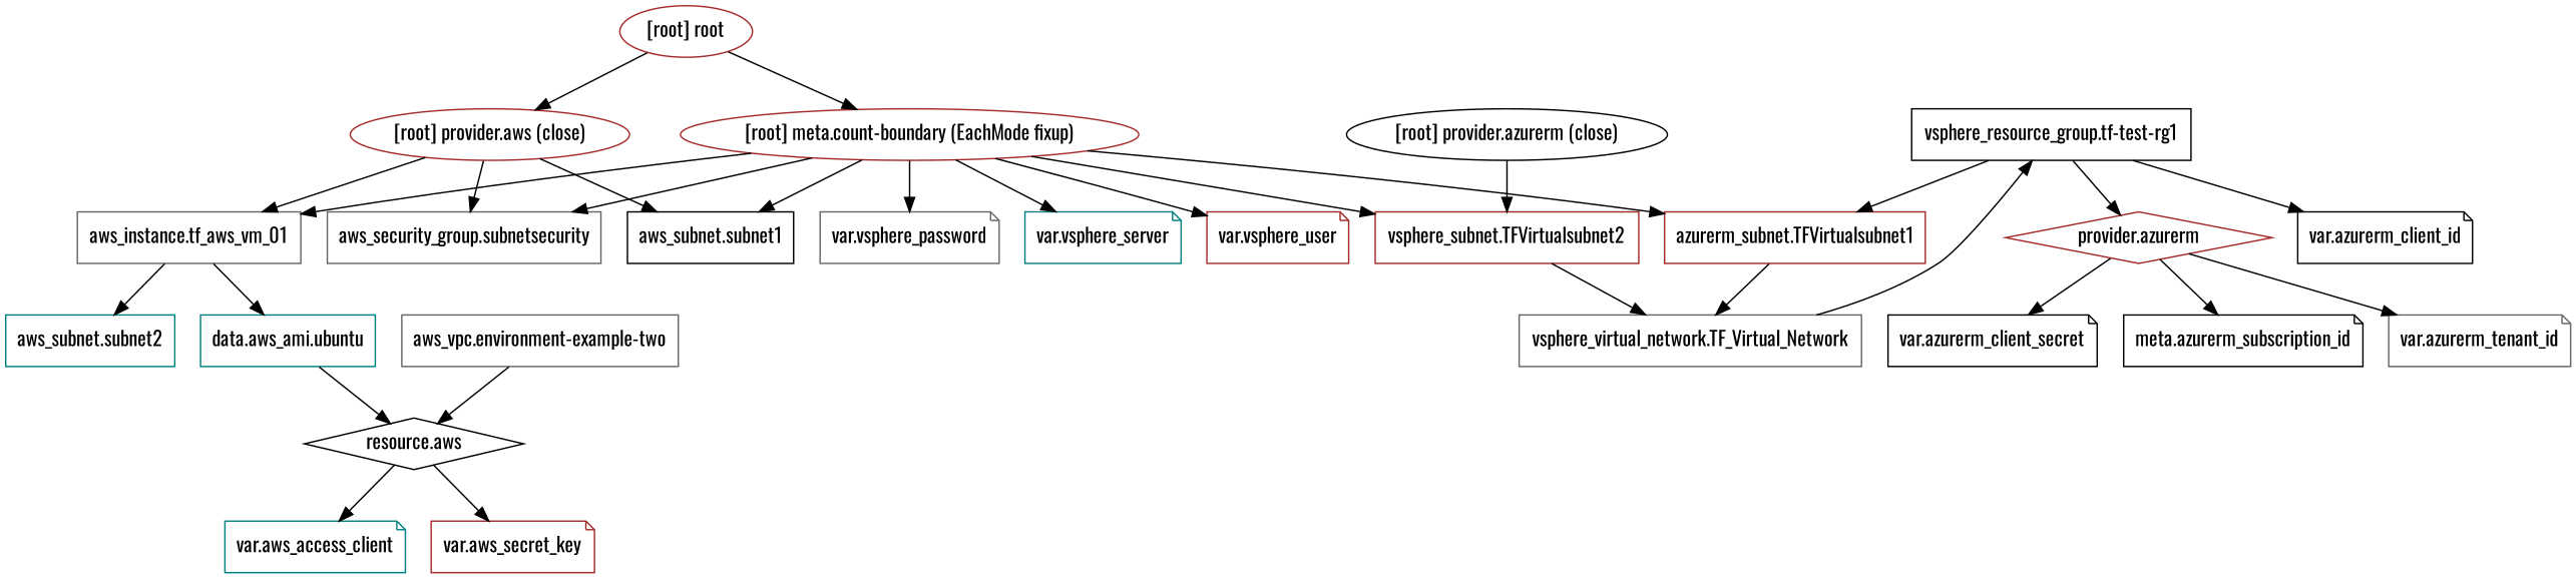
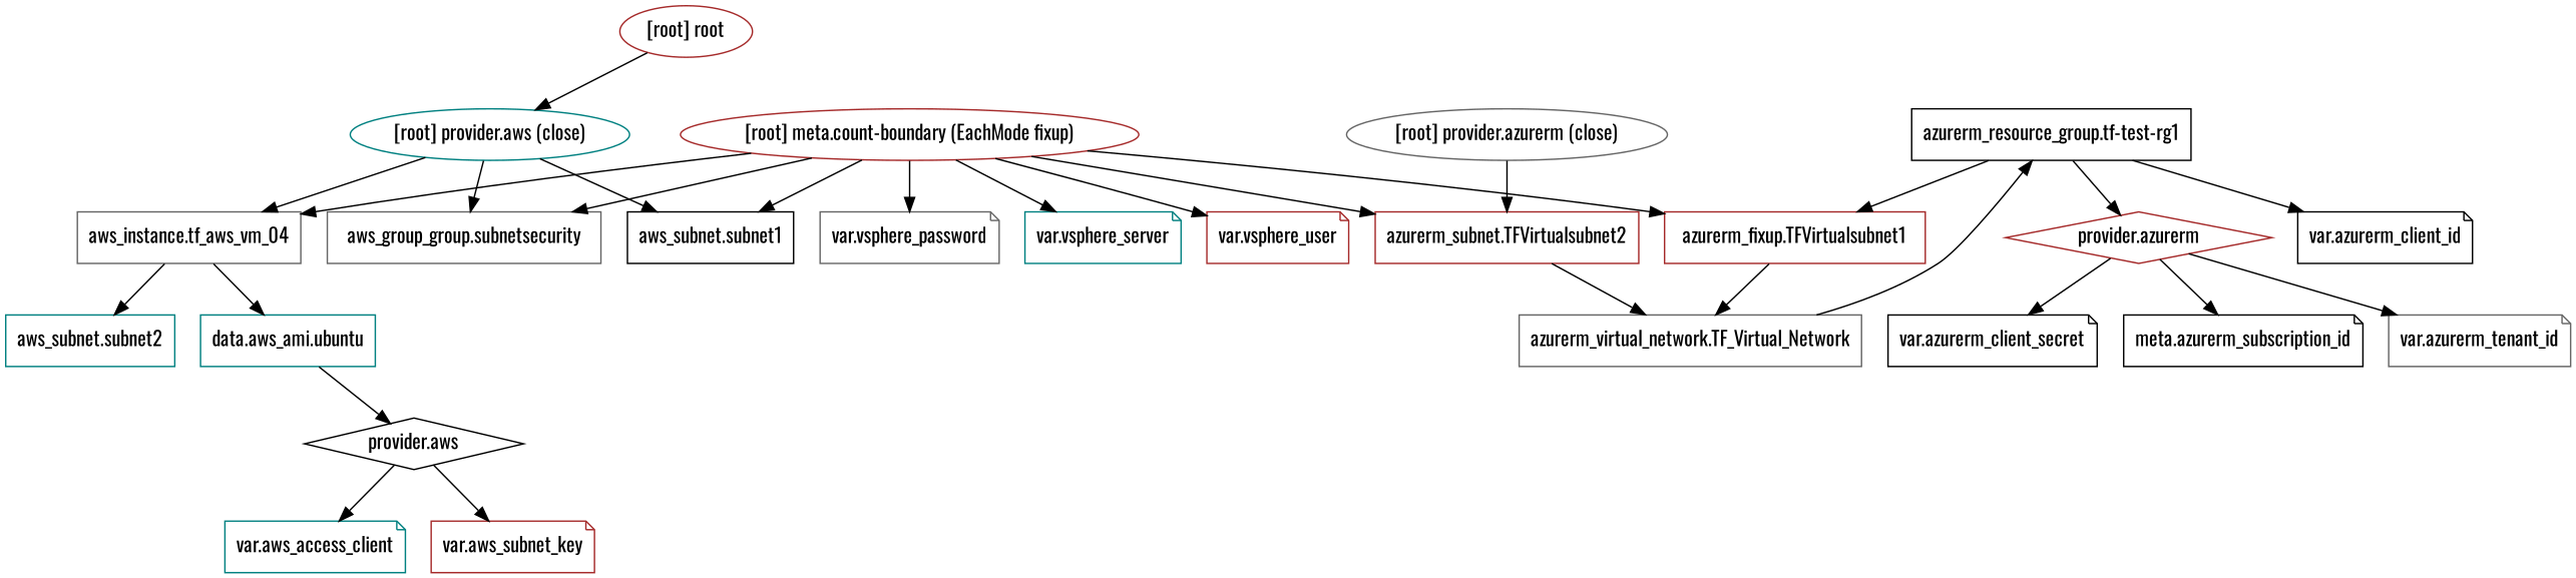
  digraph {
    compound=true
    fontname=Oswald
    newrank=true
    node [color=brown fontname=Oswald shape=box]
    edge [fontname=Oswald]
-   n1 [color=gray40 label="aws_instance.tf_aws_vm_01"]
+   n1 [color=gray40 label="aws_instance.tf_aws_vm_04"]
    n2 [color=teal label="aws_subnet.subnet2"]
    n3 [color=teal label="data.aws_ami.ubuntu"]
-   n4 [color=gray40 label="aws_security_group.subnetsecurity"]
-   n5 [color=gray40 label="aws_vpc.environment-example-two"]
+   n4 [color=gray40 label="aws_group_group.subnetsecurity"]
    n6 [color=black label="aws_subnet.subnet1"]
-   n7 [color=black label="resource.aws" shape=diamond]
-   n8 [color=black label="vsphere_resource_group.tf-test-rg1"]
+   n7 [color=black label="provider.aws" shape=diamond]
+   n8 [color=black label="azurerm_resource_group.tf-test-rg1"]
    n9 [label="provider.azurerm" shape=diamond]
-   n10 [label="azurerm_subnet.TFVirtualsubnet1"]
-   n11 [color=gray40 label="vsphere_virtual_network.TF_Virtual_Network"]
-   n12 [label="vsphere_subnet.TFVirtualsubnet2"]
+   n10 [label="azurerm_fixup.TFVirtualsubnet1"]
+   n11 [color=gray40 label="azurerm_virtual_network.TF_Virtual_Network"]
+   n12 [label="azurerm_subnet.TFVirtualsubnet2"]
    n13 [color=teal label="var.aws_access_client" shape=note]
-   n14 [label="var.aws_secret_key" shape=note]
+   n14 [label="var.aws_subnet_key" shape=note]
    n15 [color=black label="var.azurerm_client_id" shape=note]
    n16 [color=black label="var.azurerm_client_secret" shape=note]
    n17 [color=black label="meta.azurerm_subscription_id" shape=note]
    n18 [color=gray40 label="var.azurerm_tenant_id" shape=note]
    n19 [color=gray40 label="var.vsphere_password" shape=note]
    n20 [color=teal label="var.vsphere_server" shape=note]
    n21 [label="var.vsphere_user" shape=note]
    "[root] meta.count-boundary (EachMode fixup)" [shape=""]
-   "[root] provider.aws (close)" [shape=""]
-   "[root] provider.azurerm (close)" [color=black shape=""]
+   "[root] provider.aws (close)" [color=teal shape=""]
+   "[root] provider.azurerm (close)" [color=gray40 shape=""]
    "[root] root" [shape=""]
    subgraph sub_1 {
      n1
      n2
      n3
      n4
-     n5
      n6
      n7
      n8
      n9
      n10
      n11
      n12
      n13
      n14
      n15
      n16
      n17
      n18
      n19
      n20
      n21
      "[root] meta.count-boundary (EachMode fixup)"
      "[root] provider.aws (close)"
      "[root] provider.azurerm (close)"
      "[root] root"
    }
    n1 -> n2
    n1 -> n3
    n3 -> n7
-   n5 -> n7
    n7 -> n13
    n7 -> n14
    n8 -> n9
    n8 -> n10
    n8 -> n15
    n9 -> n16
    n9 -> n17
    n9 -> n18
    n10 -> n11
    n11 -> n8
    n12 -> n11
    "[root] meta.count-boundary (EachMode fixup)" -> n1
    "[root] meta.count-boundary (EachMode fixup)" -> n4
    "[root] meta.count-boundary (EachMode fixup)" -> n6
    "[root] meta.count-boundary (EachMode fixup)" -> n10
    "[root] meta.count-boundary (EachMode fixup)" -> n12
    "[root] meta.count-boundary (EachMode fixup)" -> n19
    "[root] meta.count-boundary (EachMode fixup)" -> n20
    "[root] meta.count-boundary (EachMode fixup)" -> n21
    "[root] provider.aws (close)" -> n1
    "[root] provider.aws (close)" -> n4
    "[root] provider.aws (close)" -> n6
    "[root] provider.azurerm (close)" -> n12
-   "[root] root" -> "[root] meta.count-boundary (EachMode fixup)"
    "[root] root" -> "[root] provider.aws (close)"
  }
